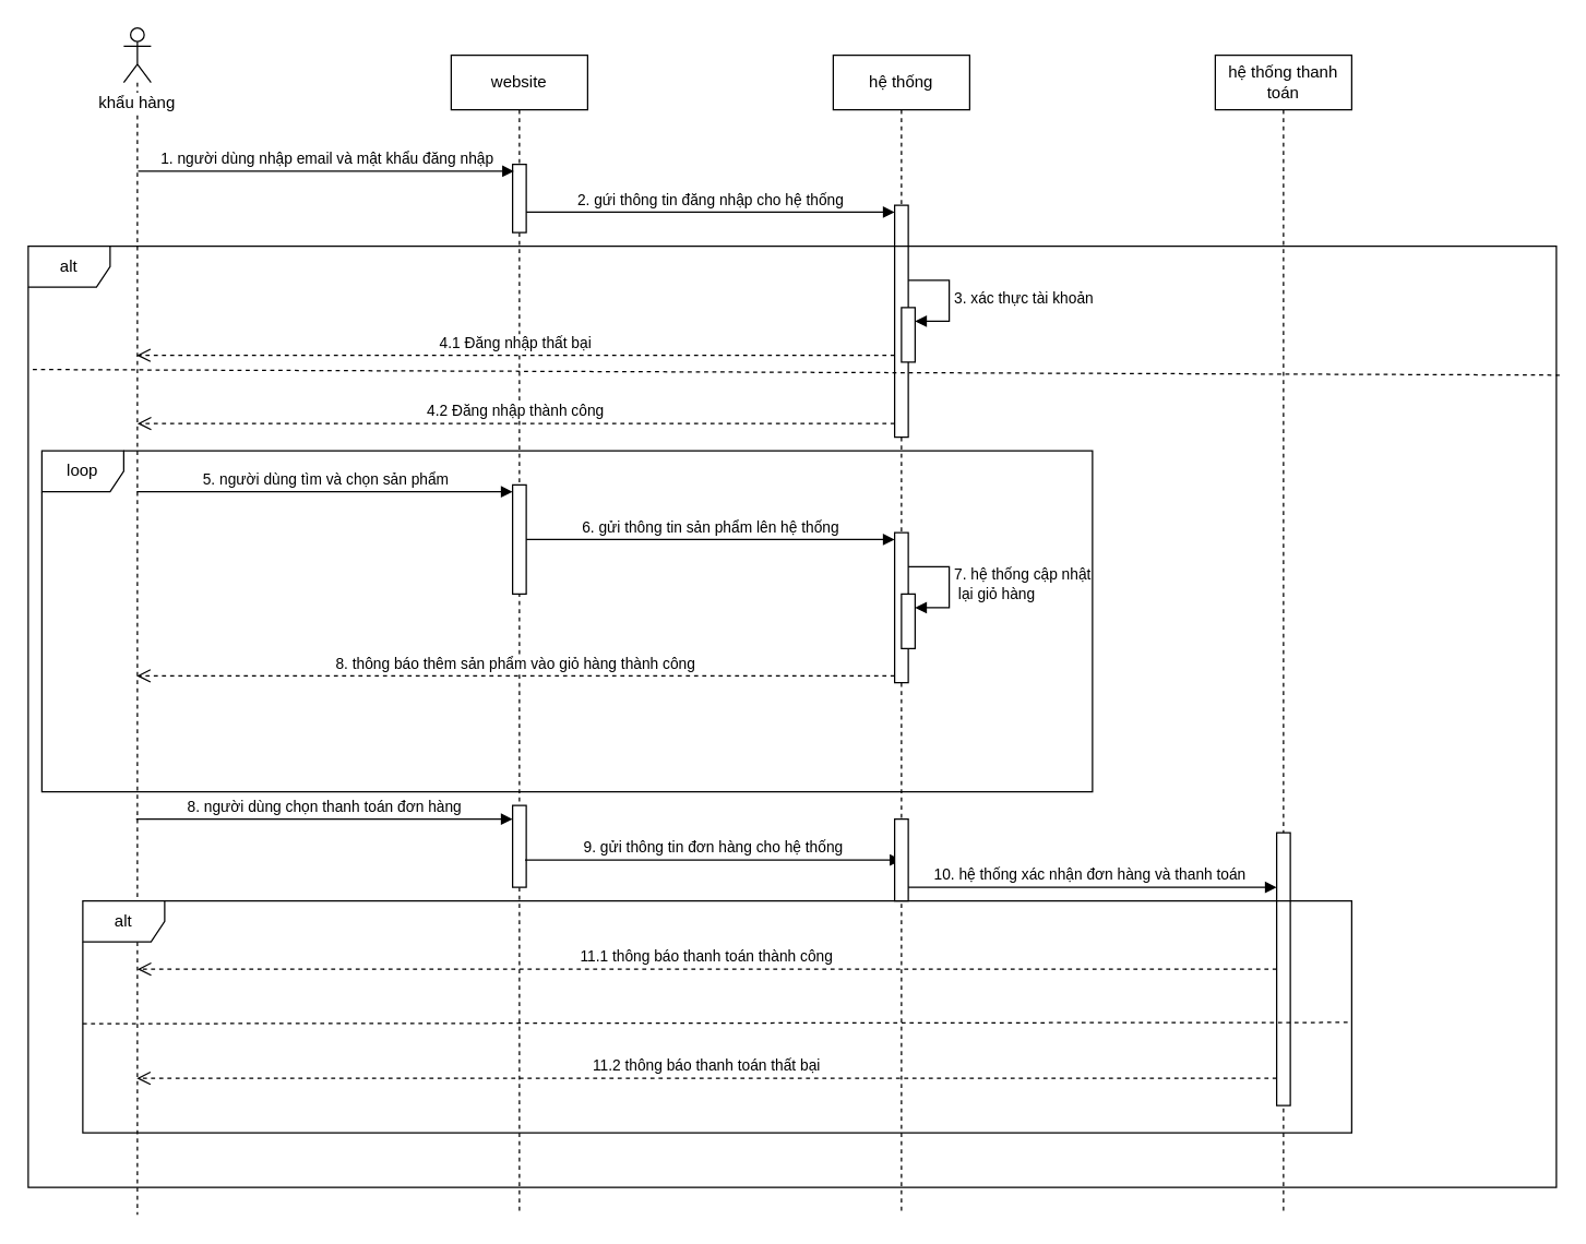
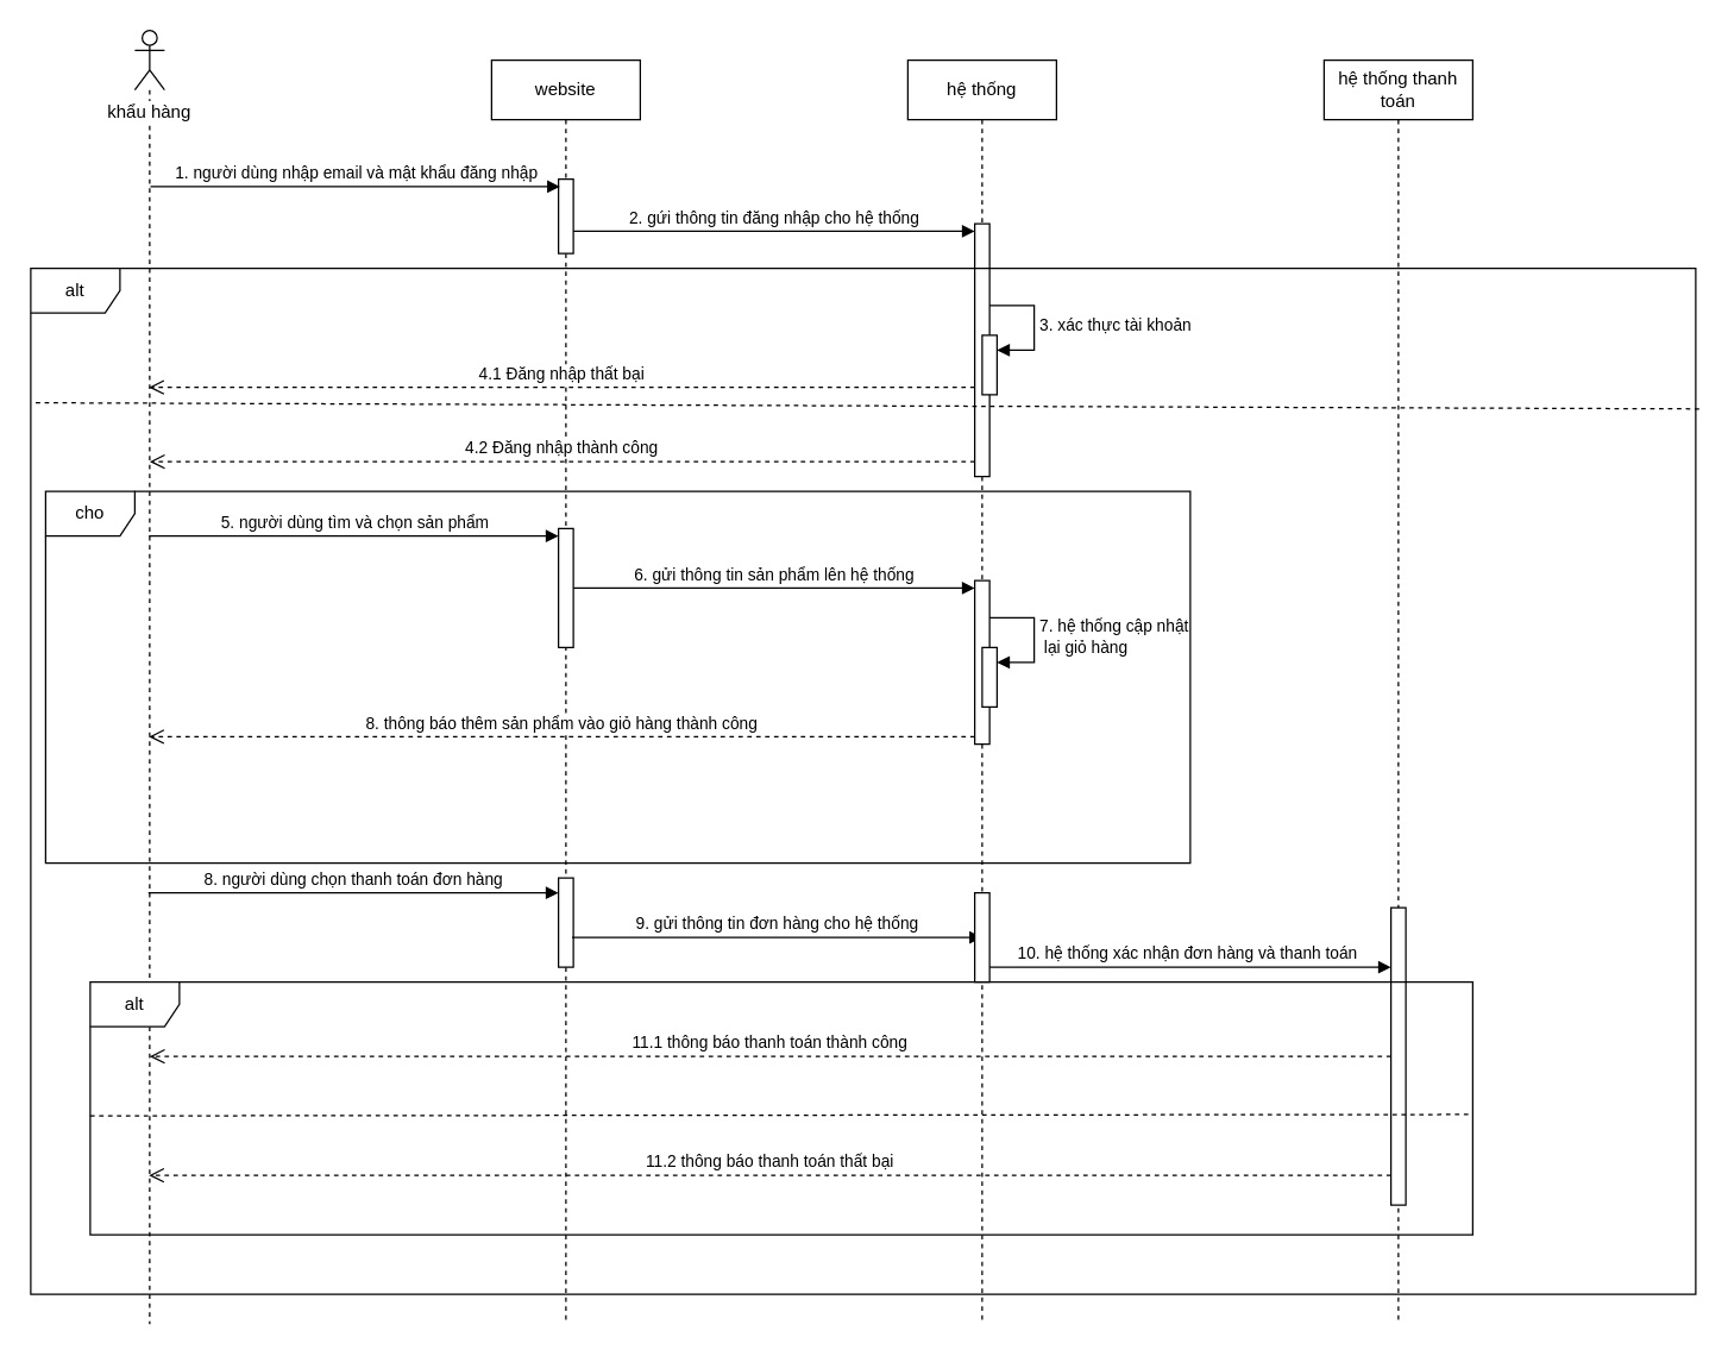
  <mxCell id="0" />
  <mxCell id="1" parent="0" />
  <mxCell id="2" value="" style="shape=umlLifeline;perimeter=lifelinePerimeter;whiteSpace=wrap;html=1;container=1;dropTarget=0;collapsible=0;recursiveResize=0;outlineConnect=0;portConstraint=eastwest;newEdgeStyle={&quot;curved&quot;:0,&quot;rounded&quot;:0};participant=umlActor;" vertex="1" parent="1"><mxGeometry x="90" y="20" width="20" height="870" as="geometry" /></mxCell>
  <mxCell id="3" value="website" style="shape=umlLifeline;perimeter=lifelinePerimeter;whiteSpace=wrap;html=1;container=1;dropTarget=0;collapsible=0;recursiveResize=0;outlineConnect=0;portConstraint=eastwest;newEdgeStyle={&quot;curved&quot;:0,&quot;rounded&quot;:0};" vertex="1" parent="1"><mxGeometry x="330" y="40" width="100" height="850" as="geometry" /></mxCell>
  <mxCell id="4" value="" style="html=1;points=[[0,0,0,0,5],[0,1,0,0,-5],[1,0,0,0,5],[1,1,0,0,-5]];perimeter=orthogonalPerimeter;outlineConnect=0;targetShapes=umlLifeline;portConstraint=eastwest;newEdgeStyle={&quot;curved&quot;:0,&quot;rounded&quot;:0};" vertex="1" parent="3"><mxGeometry x="45" y="80" width="10" height="50" as="geometry" /></mxCell>
  <mxCell id="5" value="hệ thống" style="shape=umlLifeline;perimeter=lifelinePerimeter;whiteSpace=wrap;html=1;container=1;dropTarget=0;collapsible=0;recursiveResize=0;outlineConnect=0;portConstraint=eastwest;newEdgeStyle={&quot;curved&quot;:0,&quot;rounded&quot;:0};" vertex="1" parent="1"><mxGeometry x="610" y="40" width="100" height="850" as="geometry" /></mxCell>
  <mxCell id="6" value="" style="html=1;points=[[0,0,0,0,5],[0,1,0,0,-5],[1,0,0,0,5],[1,1,0,0,-5]];perimeter=orthogonalPerimeter;outlineConnect=0;targetShapes=umlLifeline;portConstraint=eastwest;newEdgeStyle={&quot;curved&quot;:0,&quot;rounded&quot;:0};" vertex="1" parent="5"><mxGeometry x="45" y="110" width="10" height="170" as="geometry" /></mxCell>
  <mxCell id="7" value="hệ thống thanh toán" style="shape=umlLifeline;perimeter=lifelinePerimeter;whiteSpace=wrap;html=1;container=1;dropTarget=0;collapsible=0;recursiveResize=0;outlineConnect=0;portConstraint=eastwest;newEdgeStyle={&quot;curved&quot;:0,&quot;rounded&quot;:0};" vertex="1" parent="1"><mxGeometry x="890" y="40" width="100" height="850" as="geometry" /></mxCell>
  <mxCell id="8" value="1. người dùng nhập email và mật khẩu đăng nhập" style="html=1;verticalAlign=bottom;endArrow=block;curved=0;rounded=0;entryX=0;entryY=0;entryDx=0;entryDy=5;" edge="1" parent="1"><mxGeometry relative="1" as="geometry"><mxPoint x="100.5" y="125" as="sourcePoint" /><mxPoint x="376" y="125" as="targetPoint" /></mxGeometry></mxCell>
  <mxCell id="9" value="2. gứi thông tin đăng nhập cho hệ thống" style="html=1;verticalAlign=bottom;endArrow=block;curved=0;rounded=0;entryX=0;entryY=0;entryDx=0;entryDy=5;" edge="1" target="6" parent="1" source="4"><mxGeometry relative="1" as="geometry"><mxPoint x="460" y="155" as="sourcePoint" /></mxGeometry></mxCell>
  <mxCell id="10" value="4.2 Đăng nhập thành công" style="html=1;verticalAlign=bottom;endArrow=open;dashed=1;endSize=8;curved=0;rounded=0;" edge="1" parent="1"><mxGeometry x="0.002" relative="1" as="geometry"><mxPoint x="100" y="310" as="targetPoint" /><mxPoint x="655" y="310" as="sourcePoint" /><mxPoint as="offset" /></mxGeometry></mxCell>
  <mxCell id="11" value="alt" style="shape=umlFrame;whiteSpace=wrap;html=1;pointerEvents=0;" vertex="1" parent="1"><mxGeometry x="20" y="180" width="1120" height="690" as="geometry" /></mxCell>
  <mxCell id="12" value="4.1 Đăng nhập thất bại" style="html=1;verticalAlign=bottom;endArrow=open;dashed=1;endSize=8;curved=0;rounded=0;exitX=0;exitY=1;exitDx=0;exitDy=-5;" edge="1" parent="1"><mxGeometry relative="1" as="geometry"><mxPoint x="99.5" y="260" as="targetPoint" /><mxPoint x="655" y="260" as="sourcePoint" /></mxGeometry></mxCell>
  <mxCell id="13" value="" style="endArrow=none;dashed=1;html=1;rounded=0;exitX=0.003;exitY=0.131;exitDx=0;exitDy=0;exitPerimeter=0;entryX=1.003;entryY=0.137;entryDx=0;entryDy=0;entryPerimeter=0;" edge="1" parent="1" source="11" target="11"><mxGeometry width="50" height="50" relative="1" as="geometry"><mxPoint x="550" y="440" as="sourcePoint" /><mxPoint x="600" y="390" as="targetPoint" /></mxGeometry></mxCell>
  <mxCell id="14" value="" style="html=1;points=[[0,0,0,0,5],[0,1,0,0,-5],[1,0,0,0,5],[1,1,0,0,-5]];perimeter=orthogonalPerimeter;outlineConnect=0;targetShapes=umlLifeline;portConstraint=eastwest;newEdgeStyle={&quot;curved&quot;:0,&quot;rounded&quot;:0};" vertex="1" parent="1"><mxGeometry x="375" y="355" width="10" height="80" as="geometry" /></mxCell>
  <mxCell id="15" value="5. người dùng tìm và chọn sản phẩm" style="html=1;verticalAlign=bottom;endArrow=block;curved=0;rounded=0;entryX=0;entryY=0;entryDx=0;entryDy=5;" edge="1" target="14" parent="1" source="2"><mxGeometry x="0.002" relative="1" as="geometry"><mxPoint x="305" y="335" as="sourcePoint" /><mxPoint as="offset" /></mxGeometry></mxCell>
  <mxCell id="16" value="" style="html=1;points=[[0,0,0,0,5],[0,1,0,0,-5],[1,0,0,0,5],[1,1,0,0,-5]];perimeter=orthogonalPerimeter;outlineConnect=0;targetShapes=umlLifeline;portConstraint=eastwest;newEdgeStyle={&quot;curved&quot;:0,&quot;rounded&quot;:0};" vertex="1" parent="1"><mxGeometry x="660" y="225" width="10" height="40" as="geometry" /></mxCell>
  <mxCell id="17" value="3. xác thực tài khoản" style="html=1;align=left;spacingLeft=2;endArrow=block;rounded=0;edgeStyle=orthogonalEdgeStyle;curved=0;rounded=0;" edge="1" target="16" parent="1"><mxGeometry x="0.012" relative="1" as="geometry"><mxPoint x="665" y="205" as="sourcePoint" /><Array as="points"><mxPoint x="695" y="235" /></Array><mxPoint as="offset" /></mxGeometry></mxCell>
  <mxCell id="18" value="" style="html=1;points=[[0,0,0,0,5],[0,1,0,0,-5],[1,0,0,0,5],[1,1,0,0,-5]];perimeter=orthogonalPerimeter;outlineConnect=0;targetShapes=umlLifeline;portConstraint=eastwest;newEdgeStyle={&quot;curved&quot;:0,&quot;rounded&quot;:0};" vertex="1" parent="1"><mxGeometry x="655" y="390" width="10" height="110" as="geometry" /></mxCell>
  <mxCell id="19" value="6. gửi thông tin sản phẩm lên hệ thống" style="html=1;verticalAlign=bottom;endArrow=block;curved=0;rounded=0;entryX=0;entryY=0;entryDx=0;entryDy=5;" edge="1" target="18" parent="1" source="14"><mxGeometry relative="1" as="geometry"><mxPoint x="585" y="395" as="sourcePoint" /></mxGeometry></mxCell>
  <mxCell id="20" value="8. thông báo thêm sản phẩm vào giỏ hàng thành công" style="html=1;verticalAlign=bottom;endArrow=open;dashed=1;endSize=8;curved=0;rounded=0;exitX=0;exitY=1;exitDx=0;exitDy=-5;" edge="1" source="18" parent="1" target="2"><mxGeometry relative="1" as="geometry"><mxPoint x="585" y="465" as="targetPoint" /></mxGeometry></mxCell>
  <mxCell id="21" value="" style="html=1;points=[[0,0,0,0,5],[0,1,0,0,-5],[1,0,0,0,5],[1,1,0,0,-5]];perimeter=orthogonalPerimeter;outlineConnect=0;targetShapes=umlLifeline;portConstraint=eastwest;newEdgeStyle={&quot;curved&quot;:0,&quot;rounded&quot;:0};" vertex="1" parent="1"><mxGeometry x="660" y="435" width="10" height="40" as="geometry" /></mxCell>
  <mxCell id="22" value="7. hệ thống cập nhật&lt;div&gt;&amp;nbsp;lại giỏ hàng&lt;/div&gt;" style="html=1;align=left;spacingLeft=2;endArrow=block;rounded=0;edgeStyle=orthogonalEdgeStyle;curved=0;rounded=0;" edge="1" target="21" parent="1"><mxGeometry relative="1" as="geometry"><mxPoint x="665" y="415" as="sourcePoint" /><Array as="points"><mxPoint x="695" y="445" /></Array></mxGeometry></mxCell>
- <mxCell id="23" value="loop" style="shape=umlFrame;whiteSpace=wrap;html=1;pointerEvents=0;" vertex="1" parent="1"><mxGeometry x="30" y="330" width="770" height="250" as="geometry" /></mxCell>
+ <mxCell id="23" value="cho" style="shape=umlFrame;whiteSpace=wrap;html=1;pointerEvents=0;" vertex="1" parent="1"><mxGeometry x="30" y="330" width="770" height="250" as="geometry" /></mxCell>
  <mxCell id="24" value="" style="html=1;points=[[0,0,0,0,5],[0,1,0,0,-5],[1,0,0,0,5],[1,1,0,0,-5]];perimeter=orthogonalPerimeter;outlineConnect=0;targetShapes=umlLifeline;portConstraint=eastwest;newEdgeStyle={&quot;curved&quot;:0,&quot;rounded&quot;:0};" vertex="1" parent="1"><mxGeometry x="935" y="610" width="10" height="200" as="geometry" /></mxCell>
  <mxCell id="25" value="8. người dùng chọn thanh toán đơn hàng" style="html=1;verticalAlign=bottom;endArrow=block;curved=0;rounded=0;" edge="1" parent="1"><mxGeometry relative="1" as="geometry"><mxPoint x="99.071" y="600" as="sourcePoint" /><mxPoint x="375" y="600" as="targetPoint" /></mxGeometry></mxCell>
  <mxCell id="26" value="11.2 thông báo thanh toán thất bại" style="html=1;verticalAlign=bottom;endArrow=open;dashed=1;endSize=8;curved=0;rounded=0;exitX=0;exitY=1;exitDx=0;exitDy=-5;" edge="1" parent="1"><mxGeometry relative="1" as="geometry"><mxPoint x="99.5" y="790" as="targetPoint" /><mxPoint x="935" y="790" as="sourcePoint" /></mxGeometry></mxCell>
  <mxCell id="27" value="alt" style="shape=umlFrame;whiteSpace=wrap;html=1;pointerEvents=0;" vertex="1" parent="1"><mxGeometry x="60" y="660" width="930" height="170" as="geometry" /></mxCell>
  <mxCell id="28" value="" style="endArrow=none;dashed=1;html=1;rounded=0;exitX=0.003;exitY=0.131;exitDx=0;exitDy=0;exitPerimeter=0;entryX=0.998;entryY=0.524;entryDx=0;entryDy=0;entryPerimeter=0;" edge="1" parent="1" target="27"><mxGeometry width="50" height="50" relative="1" as="geometry"><mxPoint x="60" y="750" as="sourcePoint" /><mxPoint x="980" y="750" as="targetPoint" /></mxGeometry></mxCell>
  <mxCell id="29" value="11.1 thông báo thanh toán thành công" style="html=1;verticalAlign=bottom;endArrow=open;dashed=1;endSize=8;curved=0;rounded=0;exitX=0;exitY=1;exitDx=0;exitDy=-5;" edge="1" parent="1"><mxGeometry relative="1" as="geometry"><mxPoint x="100" y="710" as="targetPoint" /><mxPoint x="935" y="710" as="sourcePoint" /></mxGeometry></mxCell>
  <mxCell id="30" value="10. hệ thống xác nhận đơn hàng và thanh toán" style="html=1;verticalAlign=bottom;endArrow=block;curved=0;rounded=0;" edge="1" parent="1" target="24"><mxGeometry relative="1" as="geometry"><mxPoint x="660" y="650" as="sourcePoint" /><mxPoint x="890" y="650" as="targetPoint" /></mxGeometry></mxCell>
  <mxCell id="31" value="&lt;span style=&quot;background-color: light-dark(#ffffff, var(--ge-dark-color, #121212));&quot;&gt;khẩu hàng&lt;/span&gt;" style="text;html=1;whiteSpace=wrap;strokeColor=none;fillColor=none;align=center;verticalAlign=middle;rounded=0;" vertex="1" parent="1"><mxGeometry x="50" y="60" width="100" height="30" as="geometry" /></mxCell>
  <mxCell id="32" value="" style="html=1;points=[[0,0,0,0,5],[0,1,0,0,-5],[1,0,0,0,5],[1,1,0,0,-5]];perimeter=orthogonalPerimeter;outlineConnect=0;targetShapes=umlLifeline;portConstraint=eastwest;newEdgeStyle={&quot;curved&quot;:0,&quot;rounded&quot;:0};" vertex="1" parent="1"><mxGeometry x="375" y="590" width="10" height="60" as="geometry" /></mxCell>
  <mxCell id="33" value="9. gửi thông tin đơn hàng cho hệ thống" style="html=1;verticalAlign=bottom;endArrow=block;curved=0;rounded=0;" edge="1" parent="1"><mxGeometry relative="1" as="geometry"><mxPoint x="384.07" y="630" as="sourcePoint" /><mxPoint x="659.999" y="630" as="targetPoint" /></mxGeometry></mxCell>
  <mxCell id="34" value="" style="html=1;points=[[0,0,0,0,5],[0,1,0,0,-5],[1,0,0,0,5],[1,1,0,0,-5]];perimeter=orthogonalPerimeter;outlineConnect=0;targetShapes=umlLifeline;portConstraint=eastwest;newEdgeStyle={&quot;curved&quot;:0,&quot;rounded&quot;:0};" vertex="1" parent="1"><mxGeometry x="655" y="600" width="10" height="60" as="geometry" /></mxCell>
